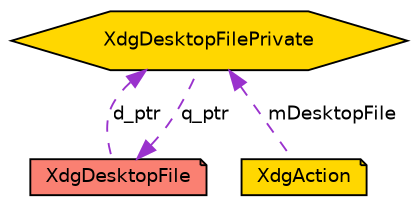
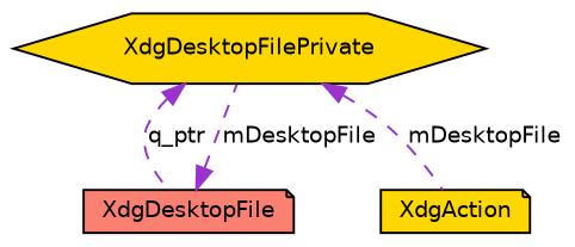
  digraph {
    node [color=black fillcolor=gold fontname=Helvetica fontsize=10 shape=note style=filled]
    edge [color=darkorchid3 dir=back fontname=Helvetica fontsize=10 labelfontname=Helvetica labelfontsize=10 style=dashed]
    n1 [fontcolor=black height=0.2 label=XdgAction width=0.4]
    n2 [fillcolor=salmon height=0.2 label=XdgDesktopFile width=0.4]
    n3 [height=0.2 label=XdgDesktopFilePrivate shape=hexagon width=0.4]
-   n2 -> n3 [label=q_ptr]
+   n2 -> n3 [label=mDesktopFile]
    n3 -> n1 [label=mDesktopFile]
-   n3 -> n2 [label=d_ptr]
+   n3 -> n2 [label=q_ptr]
  }
